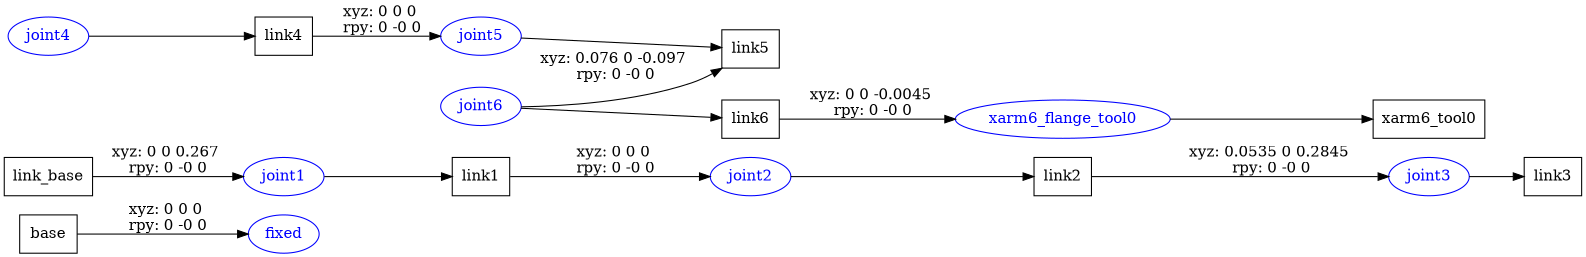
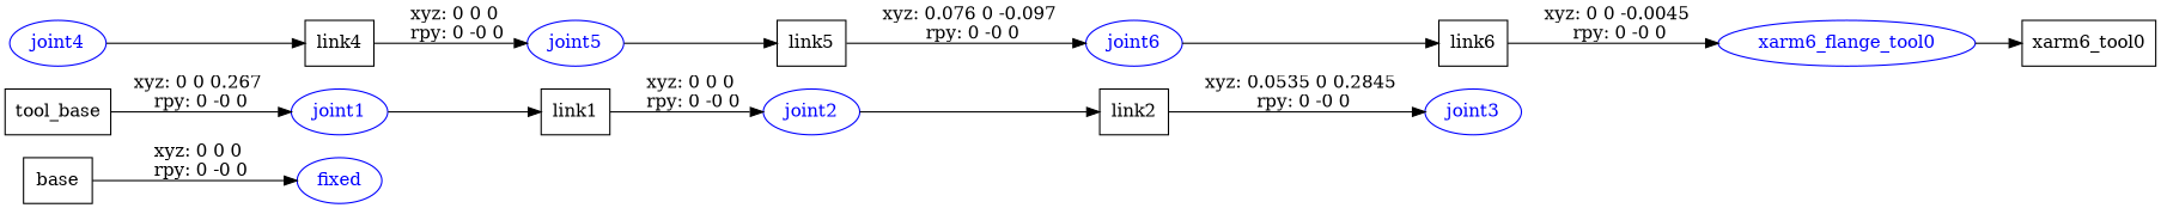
  digraph {
    rankdir=LR
    node [shape=box]
    n1 [label=base]
    fixed [color=blue fontcolor=blue shape=ellipse]
-   n3 [label=link_base]
+   n3 [label=tool_base]
    joint1 [color=blue fontcolor=blue shape=ellipse]
    n5 [label=link1]
    joint2 [color=blue fontcolor=blue shape=ellipse]
    n7 [label=link2]
    joint3 [color=blue fontcolor=blue shape=ellipse]
-   n9 [label=link3]
    joint4 [color=blue fontcolor=blue shape=ellipse]
    n11 [label=link4]
    joint5 [color=blue fontcolor=blue shape=ellipse]
    n13 [label=link5]
    joint6 [color=blue fontcolor=blue shape=ellipse]
    n15 [label=link6]
    xarm6_flange_tool0 [color=blue fontcolor=blue shape=ellipse]
    n17 [label=xarm6_tool0]
    n1 -> fixed [label="xyz: 0 0 0 \nrpy: 0 -0 0"]
    n3 -> joint1 [label="xyz: 0 0 0.267 \nrpy: 0 -0 0"]
    joint1 -> n5
    n5 -> joint2 [label="xyz: 0 0 0 \nrpy: 0 -0 0"]
    joint2 -> n7
    n7 -> joint3 [label="xyz: 0.0535 0 0.2845 \nrpy: 0 -0 0"]
-   joint3 -> n9
    joint4 -> n11
    n11 -> joint5 [label="xyz: 0 0 0 \nrpy: 0 -0 0"]
    joint5 -> n13
-   joint6 -> n13 [label="xyz: 0.076 0 -0.097 \nrpy: 0 -0 0"]
+   n13 -> joint6 [label="xyz: 0.076 0 -0.097 \nrpy: 0 -0 0"]
    joint6 -> n15
    n15 -> xarm6_flange_tool0 [label="xyz: 0 0 -0.0045 \nrpy: 0 -0 0"]
    xarm6_flange_tool0 -> n17
  }
